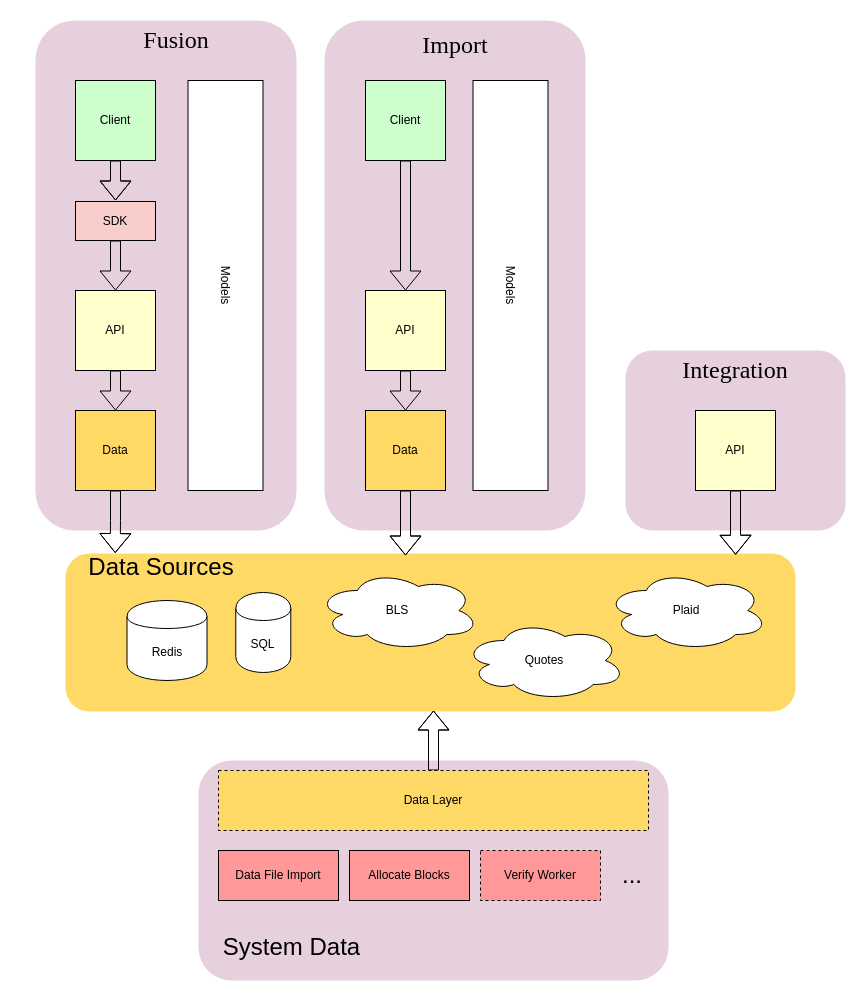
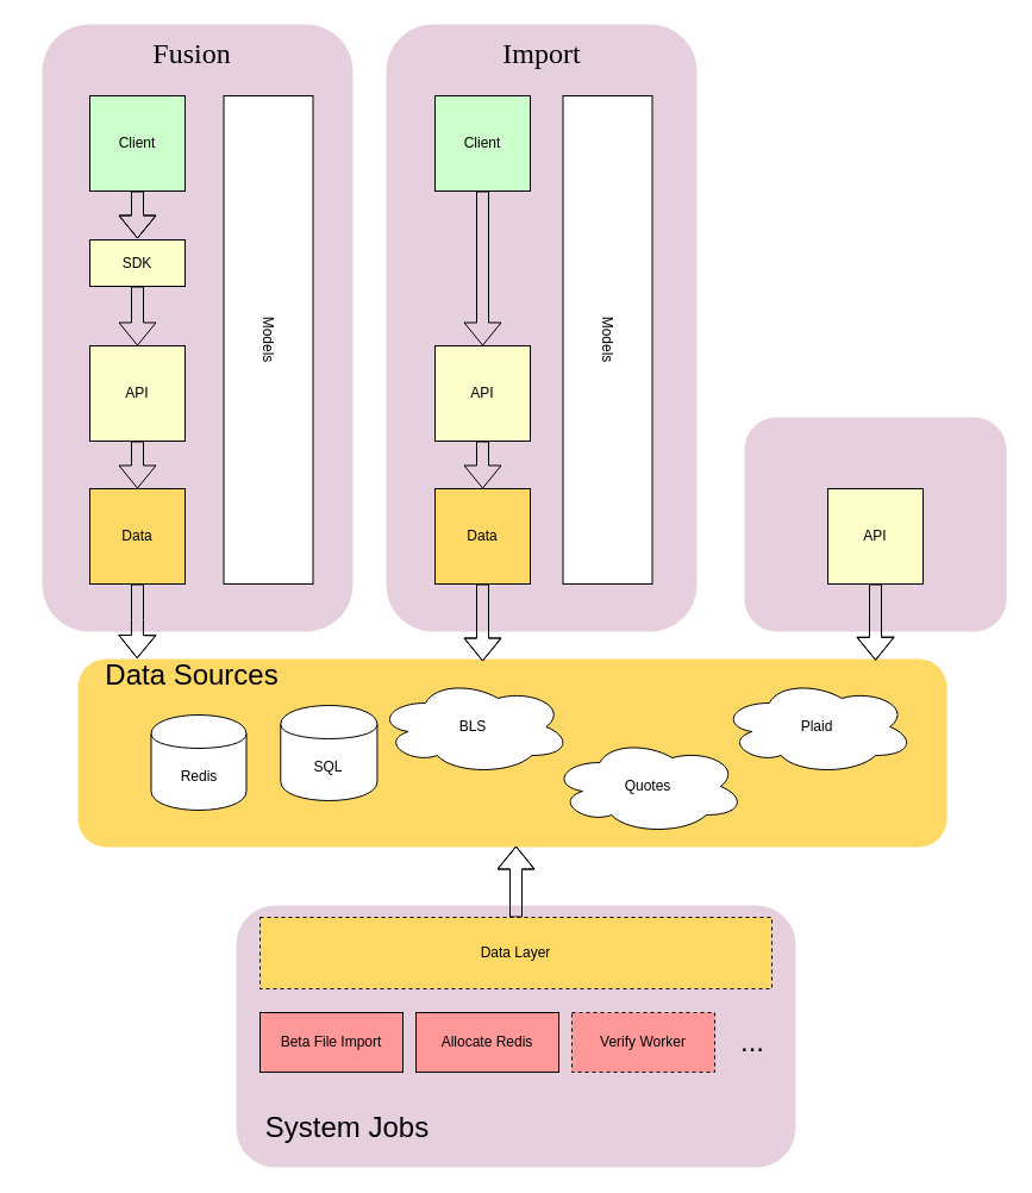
  <mxCell id="0" />
  <mxCell id="1" parent="0" />
  <mxCell id="2" value="" style="rounded=1;whiteSpace=wrap;html=1;fillColor=#E6D0DE;strokeColor=none;" vertex="1" parent="1"><mxGeometry x="324" width="261" height="510" as="geometry" y="20" /></mxCell>
  <mxCell id="3" value="" style="rounded=1;whiteSpace=wrap;html=1;fillColor=#FFD966;strokeColor=none;" vertex="1" parent="1"><mxGeometry x="65" y="553" width="730" height="158" as="geometry" /></mxCell>
  <mxCell id="4" value="" style="rounded=1;whiteSpace=wrap;html=1;fillColor=#E6D0DE;strokeColor=none;" vertex="1" parent="1"><mxGeometry x="35" width="261" height="510" as="geometry" y="20" /></mxCell>
  <mxCell id="5" value="" style="edgeStyle=orthogonalEdgeStyle;shape=flexArrow;rounded=0;orthogonalLoop=1;jettySize=auto;html=1;" edge="1" parent="1" source="6"><mxGeometry relative="1" as="geometry"><mxPoint x="115" y="200" as="targetPoint" /></mxGeometry></mxCell>
  <mxCell id="6" value="Client" style="whiteSpace=wrap;html=1;aspect=fixed;fillColor=#CCFFCC;" vertex="1" parent="1"><mxGeometry x="75" y="80" width="80" height="80" as="geometry" /></mxCell>
  <mxCell id="7" value="" style="edgeStyle=orthogonalEdgeStyle;shape=flexArrow;rounded=0;orthogonalLoop=1;jettySize=auto;html=1;exitX=0.5;exitY=1;exitDx=0;exitDy=0;" edge="1" parent="1" source="25" target="9"><mxGeometry relative="1" as="geometry"><mxPoint x="115" y="280" as="sourcePoint" /></mxGeometry></mxCell>
  <mxCell id="8" value="" style="edgeStyle=orthogonalEdgeStyle;shape=flexArrow;rounded=0;orthogonalLoop=1;jettySize=auto;html=1;" edge="1" parent="1" source="9" target="11"><mxGeometry relative="1" as="geometry" /></mxCell>
  <mxCell id="9" value="API&lt;br&gt;" style="whiteSpace=wrap;html=1;aspect=fixed;fillColor=#FFFFCC;shadow=0;" vertex="1" parent="1"><mxGeometry x="75" y="290" width="80" height="80" as="geometry" /></mxCell>
  <mxCell id="10" value="" style="edgeStyle=orthogonalEdgeStyle;shape=flexArrow;rounded=0;orthogonalLoop=1;jettySize=auto;html=1;entryX=0.297;entryY=0.078;entryDx=0;entryDy=0;entryPerimeter=0;" edge="1" parent="1" source="11" target="20"><mxGeometry relative="1" as="geometry" /></mxCell>
  <mxCell id="11" value="Data&lt;br&gt;" style="whiteSpace=wrap;html=1;aspect=fixed;fillColor=#FFD966;" vertex="1" parent="1"><mxGeometry x="75" y="410" width="80" height="80" as="geometry" /></mxCell>
  <mxCell id="12" value="" style="edgeStyle=orthogonalEdgeStyle;shape=flexArrow;rounded=0;orthogonalLoop=1;jettySize=auto;html=1;entryX=0.5;entryY=0;entryDx=0;entryDy=0;" edge="1" parent="1" source="13" target="15"><mxGeometry relative="1" as="geometry"><mxPoint x="454.5" y="240" as="targetPoint" /></mxGeometry></mxCell>
  <mxCell id="13" value="Client" style="whiteSpace=wrap;html=1;aspect=fixed;fillColor=#CCFFCC;" vertex="1" parent="1"><mxGeometry x="365" y="80" width="80" height="80" as="geometry" /></mxCell>
  <mxCell id="14" value="" style="edgeStyle=orthogonalEdgeStyle;shape=flexArrow;rounded=0;orthogonalLoop=1;jettySize=auto;html=1;" edge="1" parent="1" source="15" target="17"><mxGeometry relative="1" as="geometry" /></mxCell>
  <mxCell id="15" value="API&lt;br&gt;" style="whiteSpace=wrap;html=1;aspect=fixed;fillColor=#FFFFCC;" vertex="1" parent="1"><mxGeometry x="365" y="290" width="80" height="80" as="geometry" /></mxCell>
  <mxCell id="16" value="" style="edgeStyle=orthogonalEdgeStyle;shape=flexArrow;rounded=0;orthogonalLoop=1;jettySize=auto;html=1;exitX=0.5;exitY=1;exitDx=0;exitDy=0;" edge="1" parent="1" source="17"><mxGeometry relative="1" as="geometry"><mxPoint x="405" y="555" as="targetPoint" /></mxGeometry></mxCell>
  <mxCell id="17" value="Data&lt;br&gt;" style="whiteSpace=wrap;html=1;aspect=fixed;fillColor=#FFD966;" vertex="1" parent="1"><mxGeometry x="365" y="410" width="80" height="80" as="geometry" /></mxCell>
  <mxCell id="18" value="Models&lt;br&gt;" style="rounded=0;whiteSpace=wrap;html=1;rotation=90;" vertex="1" parent="1"><mxGeometry x="20" y="247.5" width="410" height="75" as="geometry" /></mxCell>
  <mxCell id="19" value="&lt;font style=&quot;font-size: 24px&quot; face=&quot;Verdana&quot;&gt;Import&lt;/font&gt;" style="text;html=1;strokeColor=none;fillColor=none;align=center;verticalAlign=middle;whiteSpace=wrap;rounded=0;" vertex="1" parent="1"><mxGeometry x="384.5" y="30" width="140" height="30" as="geometry" /></mxCell>
  <mxCell id="20" value="&lt;font style=&quot;font-size: 24px&quot;&gt;Data Sources&lt;/font&gt;" style="text;html=1;strokeColor=none;fillColor=none;align=center;verticalAlign=middle;whiteSpace=wrap;rounded=0;" vertex="1" parent="1"><mxGeometry x="47" y="550" width="228" height="33" as="geometry" /></mxCell>
- <mxCell id="21" value="SQL" style="shape=cylinder;whiteSpace=wrap;html=1;boundedLbl=1;backgroundOutline=1;" vertex="1" parent="1"><mxGeometry x="235.315" y="592" width="55" height="80" as="geometry" /></mxCell>
+ <mxCell id="21" value="SQL" style="shape=cylinder;whiteSpace=wrap;html=1;boundedLbl=1;backgroundOutline=1;" vertex="1" parent="1"><mxGeometry x="235.315" y="592" width="81.111" height="80" as="geometry" /></mxCell>
  <mxCell id="22" value="Quotes&lt;br&gt;" style="ellipse;shape=cloud;whiteSpace=wrap;html=1;" vertex="1" parent="1"><mxGeometry x="462.963" y="620" width="162.222" height="80" as="geometry" /></mxCell>
  <mxCell id="23" value="Plaid&lt;br&gt;" style="ellipse;shape=cloud;whiteSpace=wrap;html=1;" vertex="1" parent="1"><mxGeometry x="605.222" y="570" width="162.222" height="80" as="geometry" /></mxCell>
  <mxCell id="24" value="Redis" style="shape=cylinder;whiteSpace=wrap;html=1;boundedLbl=1;backgroundOutline=1;" vertex="1" parent="1"><mxGeometry x="126.5" y="600" width="80" height="80" as="geometry" /></mxCell>
- <mxCell id="25" value="SDK" style="rounded=0;whiteSpace=wrap;html=1;strokeColor=#000000;fillColor=#f8cecc;" vertex="1" parent="1"><mxGeometry x="75" y="201" width="80" height="39" as="geometry" /></mxCell>
- <mxCell id="26" value="&lt;font style=&quot;font-size: 24px&quot; face=&quot;Verdana&quot;&gt;Fusion&lt;/font&gt;" style="text;html=1;strokeColor=none;fillColor=none;align=center;verticalAlign=middle;whiteSpace=wrap;rounded=0;" vertex="1" parent="1"><mxGeometry x="106" y="25" width="140" height="30" as="geometry" /></mxCell>
+ <mxCell id="25" value="SDK" style="rounded=0;whiteSpace=wrap;html=1;strokeColor=#000000;fillColor=#FFFFCC;" vertex="1" parent="1"><mxGeometry x="75" y="201" width="80" height="39" as="geometry" /></mxCell>
+ <mxCell id="26" value="&lt;font style=&quot;font-size: 24px&quot; face=&quot;Verdana&quot;&gt;Fusion&lt;/font&gt;" style="text;html=1;strokeColor=none;fillColor=none;align=center;verticalAlign=middle;whiteSpace=wrap;rounded=0;" vertex="1" parent="1"><mxGeometry x="91" y="30" width="140" height="30" as="geometry" /></mxCell>
  <mxCell id="27" value="Models&lt;br&gt;" style="rounded=0;whiteSpace=wrap;html=1;rotation=90;" vertex="1" parent="1"><mxGeometry x="305" y="247.5" width="410" height="75" as="geometry" /></mxCell>
  <mxCell id="28" value="" style="rounded=1;whiteSpace=wrap;html=1;fillColor=#E6D0DE;strokeColor=none;" vertex="1" parent="1"><mxGeometry x="625" y="350" width="220" height="180" as="geometry" /></mxCell>
- <mxCell id="29" value="&lt;font style=&quot;font-size: 24px&quot; face=&quot;Verdana&quot;&gt;Integration&lt;/font&gt;" style="text;html=1;strokeColor=none;fillColor=none;align=center;verticalAlign=middle;whiteSpace=wrap;rounded=0;" vertex="1" parent="1"><mxGeometry x="665" y="352.5" width="140" height="35" as="geometry" /></mxCell>
  <mxCell id="30" style="edgeStyle=orthogonalEdgeStyle;shape=flexArrow;rounded=0;orthogonalLoop=1;jettySize=auto;html=1;exitX=0.5;exitY=1;exitDx=0;exitDy=0;entryX=0.918;entryY=0.008;entryDx=0;entryDy=0;entryPerimeter=0;" edge="1" parent="1" source="31" target="3"><mxGeometry relative="1" as="geometry" /></mxCell>
  <mxCell id="31" value="API&lt;br&gt;" style="whiteSpace=wrap;html=1;aspect=fixed;fillColor=#FFFFCC;" vertex="1" parent="1"><mxGeometry x="695" y="410" width="80" height="80" as="geometry" /></mxCell>
  <mxCell id="32" value="" style="rounded=1;whiteSpace=wrap;html=1;shadow=0;strokeColor=none;fillColor=#E6D0DE;" vertex="1" parent="1"><mxGeometry x="198" y="760" width="470" height="220" as="geometry" /></mxCell>
- <mxCell id="33" value="&lt;font style=&quot;font-size: 24px&quot;&gt;System Data&lt;/font&gt;" style="text;html=1;strokeColor=none;fillColor=none;align=center;verticalAlign=middle;whiteSpace=wrap;rounded=0;" vertex="1" parent="1"><mxGeometry x="217" y="930" width="149" height="33" as="geometry" /></mxCell>
+ <mxCell id="33" value="&lt;font style=&quot;font-size: 24px&quot;&gt;System Jobs&lt;/font&gt;" style="text;html=1;strokeColor=none;fillColor=none;align=center;verticalAlign=middle;whiteSpace=wrap;rounded=0;" vertex="1" parent="1"><mxGeometry x="217" y="930" width="149" height="33" as="geometry" /></mxCell>
  <mxCell id="34" value="" style="edgeStyle=orthogonalEdgeStyle;shape=flexArrow;rounded=0;orthogonalLoop=1;jettySize=auto;html=1;" edge="1" parent="1" source="35"><mxGeometry relative="1" as="geometry"><mxPoint x="433" y="710" as="targetPoint" /></mxGeometry></mxCell>
  <mxCell id="35" value="Data Layer" style="rounded=0;whiteSpace=wrap;html=1;shadow=0;strokeColor=#000000;fillColor=#FFD966;dashed=1;" vertex="1" parent="1"><mxGeometry x="218" y="770" width="430" height="60" as="geometry" /></mxCell>
- <mxCell id="36" value="Data File Import" style="rounded=0;whiteSpace=wrap;html=1;shadow=0;strokeColor=#000000;fillColor=#FF9999;" vertex="1" parent="1"><mxGeometry x="218" y="850" width="120" height="50" as="geometry" /></mxCell>
- <mxCell id="37" value="Allocate Blocks" style="rounded=0;whiteSpace=wrap;html=1;shadow=0;strokeColor=#000000;fillColor=#FF9999;" vertex="1" parent="1"><mxGeometry x="349" y="850" width="120" height="50" as="geometry" /></mxCell>
+ <mxCell id="36" value="Beta File Import" style="rounded=0;whiteSpace=wrap;html=1;shadow=0;strokeColor=#000000;fillColor=#FF9999;" vertex="1" parent="1"><mxGeometry x="218" y="850" width="120" height="50" as="geometry" /></mxCell>
+ <mxCell id="37" value="Allocate Redis" style="rounded=0;whiteSpace=wrap;html=1;shadow=0;strokeColor=#000000;fillColor=#FF9999;" vertex="1" parent="1"><mxGeometry x="349" y="850" width="120" height="50" as="geometry" /></mxCell>
  <mxCell id="38" value="BLS&lt;br&gt;" style="ellipse;shape=cloud;whiteSpace=wrap;html=1;" vertex="1" parent="1"><mxGeometry x="316.463" y="570" width="162.222" height="80" as="geometry" /></mxCell>
  <mxCell id="39" value="Verify Worker" style="rounded=0;whiteSpace=wrap;html=1;shadow=0;strokeColor=#000000;fillColor=#FF9999;dashed=1;" vertex="1" parent="1"><mxGeometry x="480" y="850" width="120" height="50" as="geometry" /></mxCell>
  <mxCell id="40" value="&lt;font style=&quot;font-size: 24px&quot;&gt;...&lt;/font&gt;" style="text;html=1;strokeColor=none;fillColor=none;align=center;verticalAlign=middle;whiteSpace=wrap;rounded=0;shadow=0;" vertex="1" parent="1"><mxGeometry x="611.5" y="865" width="40" height="20" as="geometry" /></mxCell>
